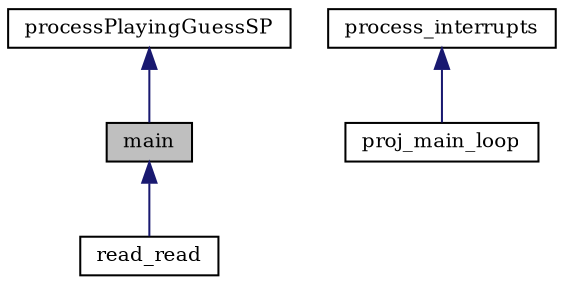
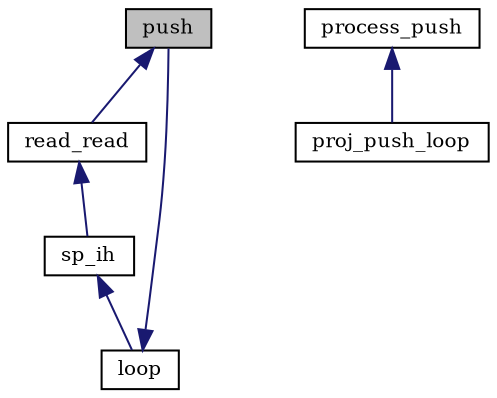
  digraph {
    fontname="DejaVu Serif"
    rankdir=TB
    node [color=black fillcolor=white fontname="DejaVu Serif" fontsize=10 shape=record style=filled]
    edge [color=midnightblue dir=back fontname="DejaVu Serif" fontsize=10 labelfontname=Helvetica labelfontsize=10 style=solid]
-   n1 [fillcolor=grey75 fontcolor=black height=0.2 label=main width=0.4]
+   n1 [fillcolor=grey75 fontcolor=black height=0.2 label=push width=0.4]
    n2 [height=0.2 label=read_read width=0.4]
-   n4 [height=0.2 label=processPlayingGuessSP width=0.4]
-   n5 [height=0.2 label=process_interrupts width=0.4]
-   n6 [height=0.2 label=proj_main_loop width=0.4]
+   n3 [height=0.2 label=sp_ih width=0.4]
+   n4 [height=0.2 label=loop width=0.4]
+   n5 [height=0.2 label=process_push width=0.4]
+   n6 [height=0.2 label=proj_push_loop width=0.4]
    n1 -> n2
+   n2 -> n3
+   n3 -> n4
    n4 -> n1
    n5 -> n6
  }
